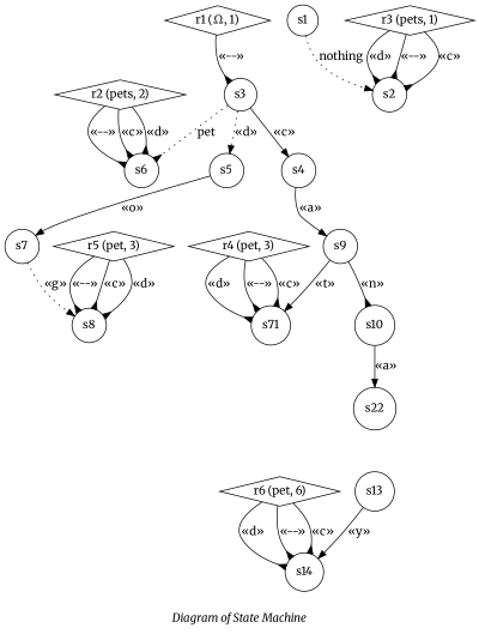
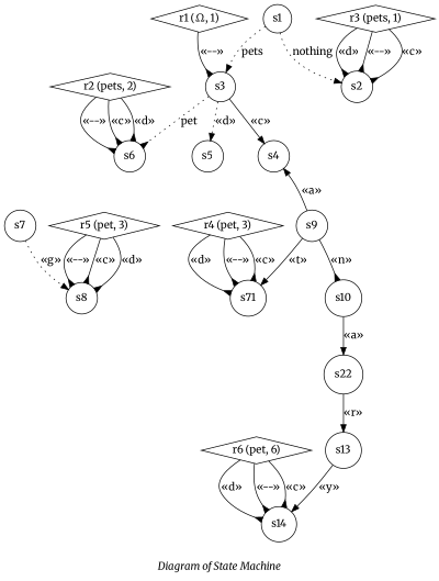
  digraph {
    fontname=Merriweather
    label=<<i>Diagram of State Machine</i>>
    node [fontname=Merriweather shape=circle]
    edge [arrowhead=inv fontname=Merriweather]
    n1 [label=<r2 (pets, 2)> shape=diamond]
    n2 [label=s6]
    n3 [label=<r1 (&Omega;, 1)> shape=diamond]
    n4 [label=s3]
    n5 [label=s5]
    n6 [label=s4]
    n7 [label=<r3 (pets, 1)> shape=diamond]
    n8 [label=s2]
    n9 [label=s1]
    n10 [label=<r4 (pet, 3)> shape=diamond]
    n11 [label=s71]
    n12 [label=<r6 (pet, 6)> shape=diamond]
    n13 [label=s14]
    n14 [label=<r5 (pet, 3)> shape=diamond]
    n15 [label=s8]
    n16 [label=s7]
    n17 [label=s9]
    n18 [label=s10]
    n19 [label=s22]
    n20 [label=s13]
    n1 -> n2 [label=<&laquo;c&raquo;>]
    n1 -> n2 [label=<&laquo;d&raquo;>]
    n1 -> n2 [label=<&laquo;--&raquo;>]
    n3 -> n4 [label=<&laquo;--&raquo;>]
    n4 -> n2 [label=<pet> style=dotted]
    n4 -> n5 [label=<&laquo;d&raquo;> style=dotted arrowhead=""]
    n4 -> n6 [label=<&laquo;c&raquo;> arrowhead=""]
-   n5 -> n16 [label=<&laquo;o&raquo;> arrowhead=""]
-   n6 -> n17 [label=<&laquo;a&raquo;> arrowhead=""]
+   n17 -> n6 [label=<&laquo;a&raquo;> arrowhead=""]
    n7 -> n8 [label=<&laquo;c&raquo;>]
    n7 -> n8 [label=<&laquo;d&raquo;>]
    n7 -> n8 [label=<&laquo;--&raquo;>]
+   n9 -> n4 [label=<pets> style=dotted arrowhead=""]
    n9 -> n8 [label=<nothing> style=dotted arrowhead=""]
    n10 -> n11 [label=<&laquo;c&raquo;>]
    n10 -> n11 [label=<&laquo;d&raquo;>]
    n10 -> n11 [label=<&laquo;--&raquo;>]
    n12 -> n13 [label=<&laquo;c&raquo;>]
    n12 -> n13 [label=<&laquo;d&raquo;>]
    n12 -> n13 [label=<&laquo;--&raquo;>]
    n14 -> n15 [label=<&laquo;c&raquo;>]
    n14 -> n15 [label=<&laquo;d&raquo;>]
    n14 -> n15 [label=<&laquo;--&raquo;>]
    n16 -> n15 [label=<&laquo;g&raquo;> style=dotted arrowhead=""]
    n17 -> n11 [label=<&laquo;t&raquo;> arrowhead=""]
    n17 -> n18 [label=<&laquo;n&raquo;>]
    n18 -> n19 [label=<&laquo;a&raquo;> arrowhead=""]
+   n19 -> n20 [label=<&laquo;r&raquo;> arrowhead=""]
    n20 -> n13 [label=<&laquo;y&raquo;> arrowhead=""]
  }
